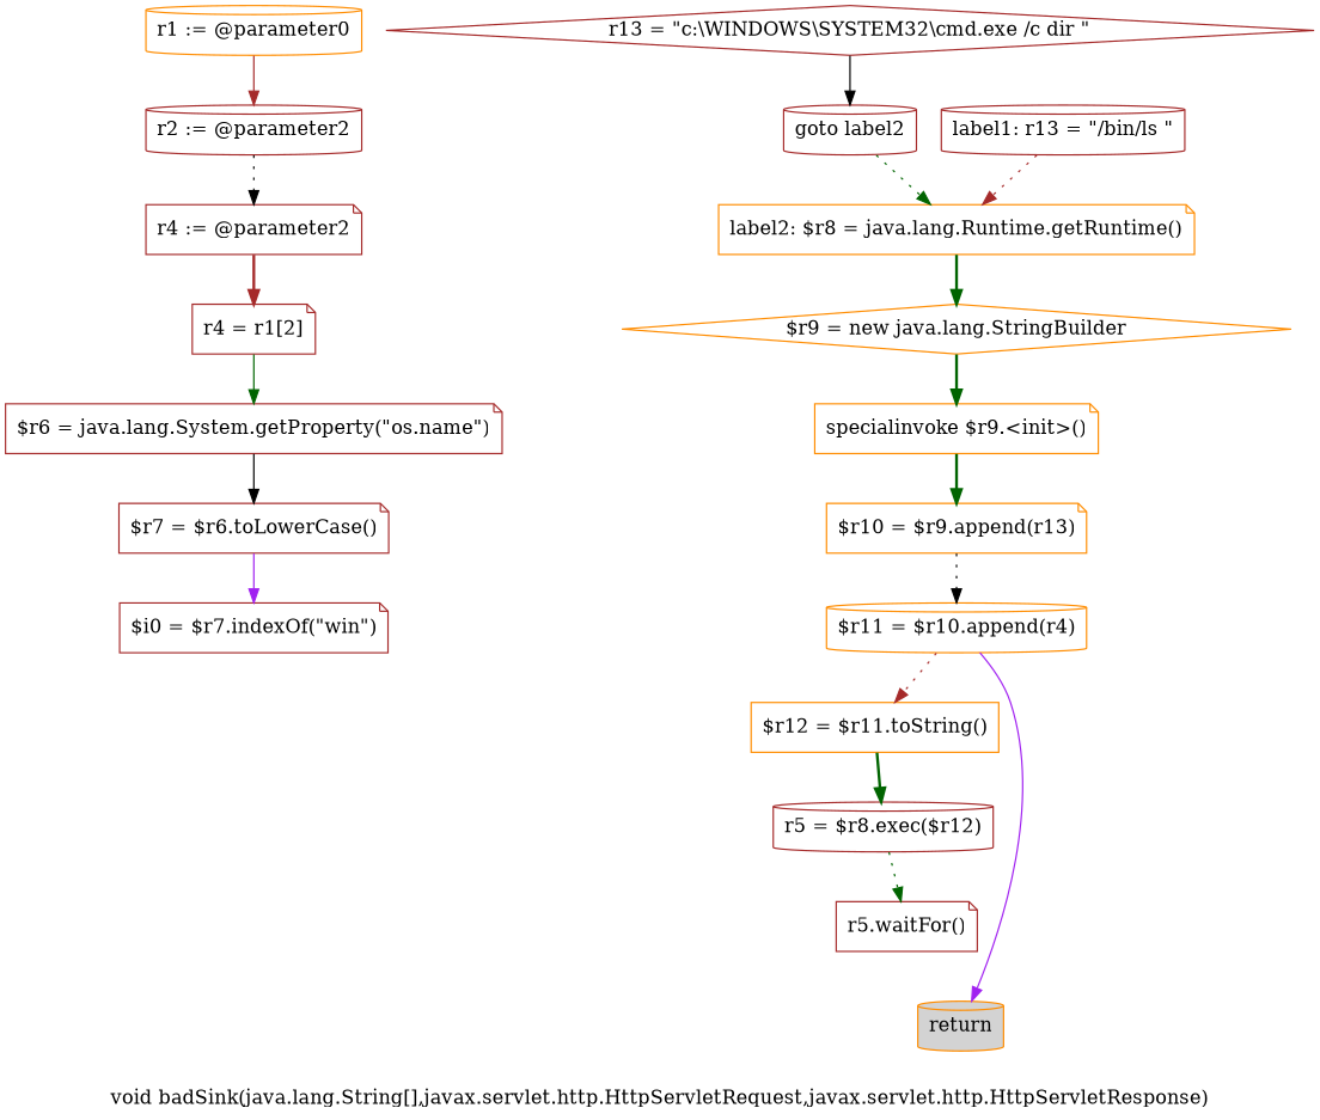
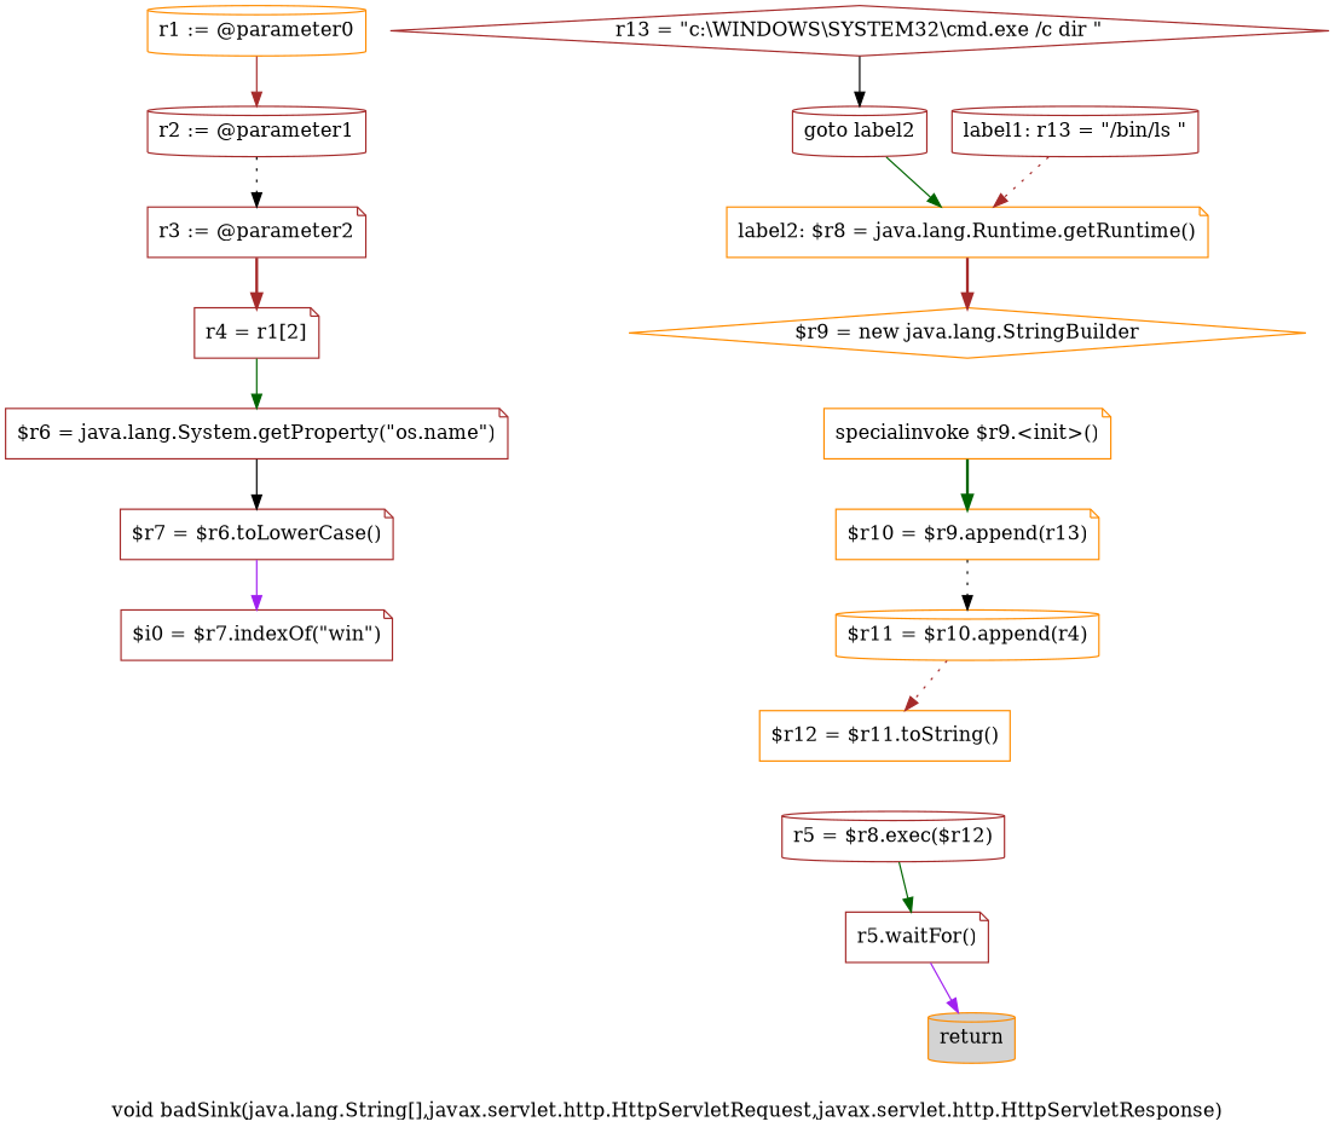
  digraph {
    label="void badSink(java.lang.String[],javax.servlet.http.HttpServletRequest,javax.servlet.http.HttpServletResponse)"
    node [color=brown shape=note]
    edge [color=darkgreen style=solid]
    n1 [color=darkorange label="r1 := @parameter0" shape=cylinder]
-   n2 [label="r2 := @parameter2" shape=cylinder]
-   n3 [label="r4 := @parameter2"]
+   n2 [label="r2 := @parameter1" shape=cylinder]
+   n3 [label="r3 := @parameter2"]
    n4 [label="r4 = r1[2]"]
    n5 [label="$r6 = java.lang.System.getProperty(\"os.name\")"]
    n6 [label="$r7 = $r6.toLowerCase()"]
    n7 [label="$i0 = $r7.indexOf(\"win\")"]
    n8 [label="r13 = \"c:\\WINDOWS\\SYSTEM32\\cmd.exe /c dir \"" shape=diamond]
    n9 [label="goto label2" shape=cylinder]
    n10 [label="label1: r13 = \"/bin/ls \"" shape=cylinder]
    n11 [color=darkorange label="label2: $r8 = java.lang.Runtime.getRuntime()"]
    n12 [color=darkorange label="$r9 = new java.lang.StringBuilder" shape=diamond]
    n13 [color=darkorange label="specialinvoke $r9.<init>()"]
    n14 [color=darkorange label="$r10 = $r9.append(r13)"]
    n15 [color=darkorange label="$r11 = $r10.append(r4)" shape=cylinder]
    n16 [color=darkorange label="$r12 = $r11.toString()" shape=box]
    n17 [label="r5 = $r8.exec($r12)" shape=cylinder]
    n18 [label="r5.waitFor()"]
    n19 [color=darkorange fillcolor=lightgray label=return shape=cylinder style=filled]
    n1 -> n2 [color=brown]
    n2 -> n3 [color=black style=dotted]
    n3 -> n4 [color=brown style=bold]
    n4 -> n5
    n5 -> n6 [color=black]
    n6 -> n7 [color=purple]
    n8 -> n9 [color=black]
-   n9 -> n11 [style=dotted]
+   n9 -> n11
    n10 -> n11 [color=brown style=dotted]
-   n11 -> n12 [style=bold]
-   n12 -> n13 [style=bold]
+   n11 -> n12 [color=brown style=bold]
    n13 -> n14 [style=bold]
    n14 -> n15 [color=black style=dotted]
    n15 -> n16 [color=brown style=dotted]
-   n16 -> n17 [style=bold]
-   n17 -> n18 [style=dotted]
-   n15 -> n19 [color=purple]
+   n17 -> n18
+   n18 -> n19 [color=purple]
  }
